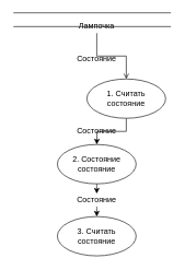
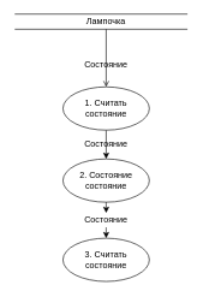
  <mxCell id="0" />
  <mxCell id="1" parent="0" />
  <mxCell id="2" value="" style="shape=link;html=1;width=21;" parent="1" edge="1"><mxGeometry width="50" height="50" relative="1" as="geometry"><mxPoint x="20" y="29.5" as="sourcePoint" /><mxPoint x="260" y="29.5" as="targetPoint" /></mxGeometry></mxCell>
  <mxCell id="3" style="edgeStyle=orthogonalEdgeStyle;rounded=0;orthogonalLoop=1;jettySize=auto;html=1;exitX=0.5;exitY=1;exitDx=0;exitDy=0;entryX=0.5;entryY=0;entryDx=0;entryDy=0;endArrow=open;" parent="1" source="4" target="6" edge="1"><mxGeometry relative="1" as="geometry"><mxPoint x="147" y="70" as="targetPoint" /></mxGeometry></mxCell>
- <mxCell id="4" value="Лампочка" style="text;html=1;strokeColor=none;fillColor=none;align=center;verticalAlign=middle;whiteSpace=wrap;rounded=0;" parent="1" vertex="1"><mxGeometry x="47" y="30" width="200" height="20" as="geometry" /></mxCell>
+ <mxCell id="4" value="Лампочка" style="text;html=1;strokeColor=none;fillColor=none;align=center;verticalAlign=middle;whiteSpace=wrap;rounded=0;" parent="1" vertex="1"><mxGeometry x="47" y="20" width="200" height="20" as="geometry" /></mxCell>
  <mxCell id="5" style="edgeStyle=orthogonalEdgeStyle;rounded=0;orthogonalLoop=1;jettySize=auto;html=1;exitX=0.5;exitY=1;exitDx=0;exitDy=0;" parent="1" source="6" edge="1"><mxGeometry relative="1" as="geometry"><mxPoint x="147" y="220" as="targetPoint" /></mxGeometry></mxCell>
- <mxCell id="6" value="1. Считать состояние" style="ellipse;whiteSpace=wrap;html=1;" parent="1" vertex="1"><mxGeometry x="132" y="120" width="120" height="60" as="geometry" /></mxCell>
+ <mxCell id="6" value="1. Считать состояние" style="ellipse;whiteSpace=wrap;html=1;" parent="1" vertex="1"><mxGeometry x="87" y="120" width="120" height="60" as="geometry" /></mxCell>
  <mxCell id="7" style="edgeStyle=orthogonalEdgeStyle;curved=1;orthogonalLoop=1;jettySize=auto;html=1;exitX=0.5;exitY=1;exitDx=0;exitDy=0;entryX=0.5;entryY=0;entryDx=0;entryDy=0;" parent="1" source="12" target="9" edge="1"><mxGeometry relative="1" as="geometry" /></mxCell>
  <mxCell id="8" value="2. Состояние состояние" style="ellipse;whiteSpace=wrap;html=1;" parent="1" vertex="1"><mxGeometry x="87" y="220" width="120" height="60" as="geometry" /></mxCell>
  <mxCell id="9" value="3. Считать состояние" style="ellipse;whiteSpace=wrap;html=1;" parent="1" vertex="1"><mxGeometry x="87" y="330" width="120" height="60" as="geometry" /></mxCell>
  <mxCell id="10" value="Состояние" style="text;html=1;strokeColor=none;fillColor=none;align=center;verticalAlign=middle;whiteSpace=wrap;rounded=0;" vertex="1" parent="1"><mxGeometry x="127" y="80" width="40" height="20" as="geometry" /></mxCell>
  <mxCell id="11" value="Состояние" style="text;html=1;strokeColor=none;fillColor=none;align=center;verticalAlign=middle;whiteSpace=wrap;rounded=0;" vertex="1" parent="1"><mxGeometry x="127" y="190" width="40" height="20" as="geometry" /></mxCell>
  <mxCell id="12" value="Состояние" style="text;html=1;strokeColor=none;fillColor=none;align=center;verticalAlign=middle;whiteSpace=wrap;rounded=0;" vertex="1" parent="1"><mxGeometry x="127" y="295" width="40" height="20" as="geometry" /></mxCell>
  <mxCell id="13" style="edgeStyle=orthogonalEdgeStyle;curved=1;orthogonalLoop=1;jettySize=auto;html=1;exitX=0.5;exitY=1;exitDx=0;exitDy=0;entryX=0.5;entryY=0;entryDx=0;entryDy=0;" edge="1" parent="1" source="8" target="12"><mxGeometry relative="1" as="geometry"><mxPoint x="147" y="280" as="sourcePoint" /><mxPoint x="147" y="330" as="targetPoint" /></mxGeometry></mxCell>
